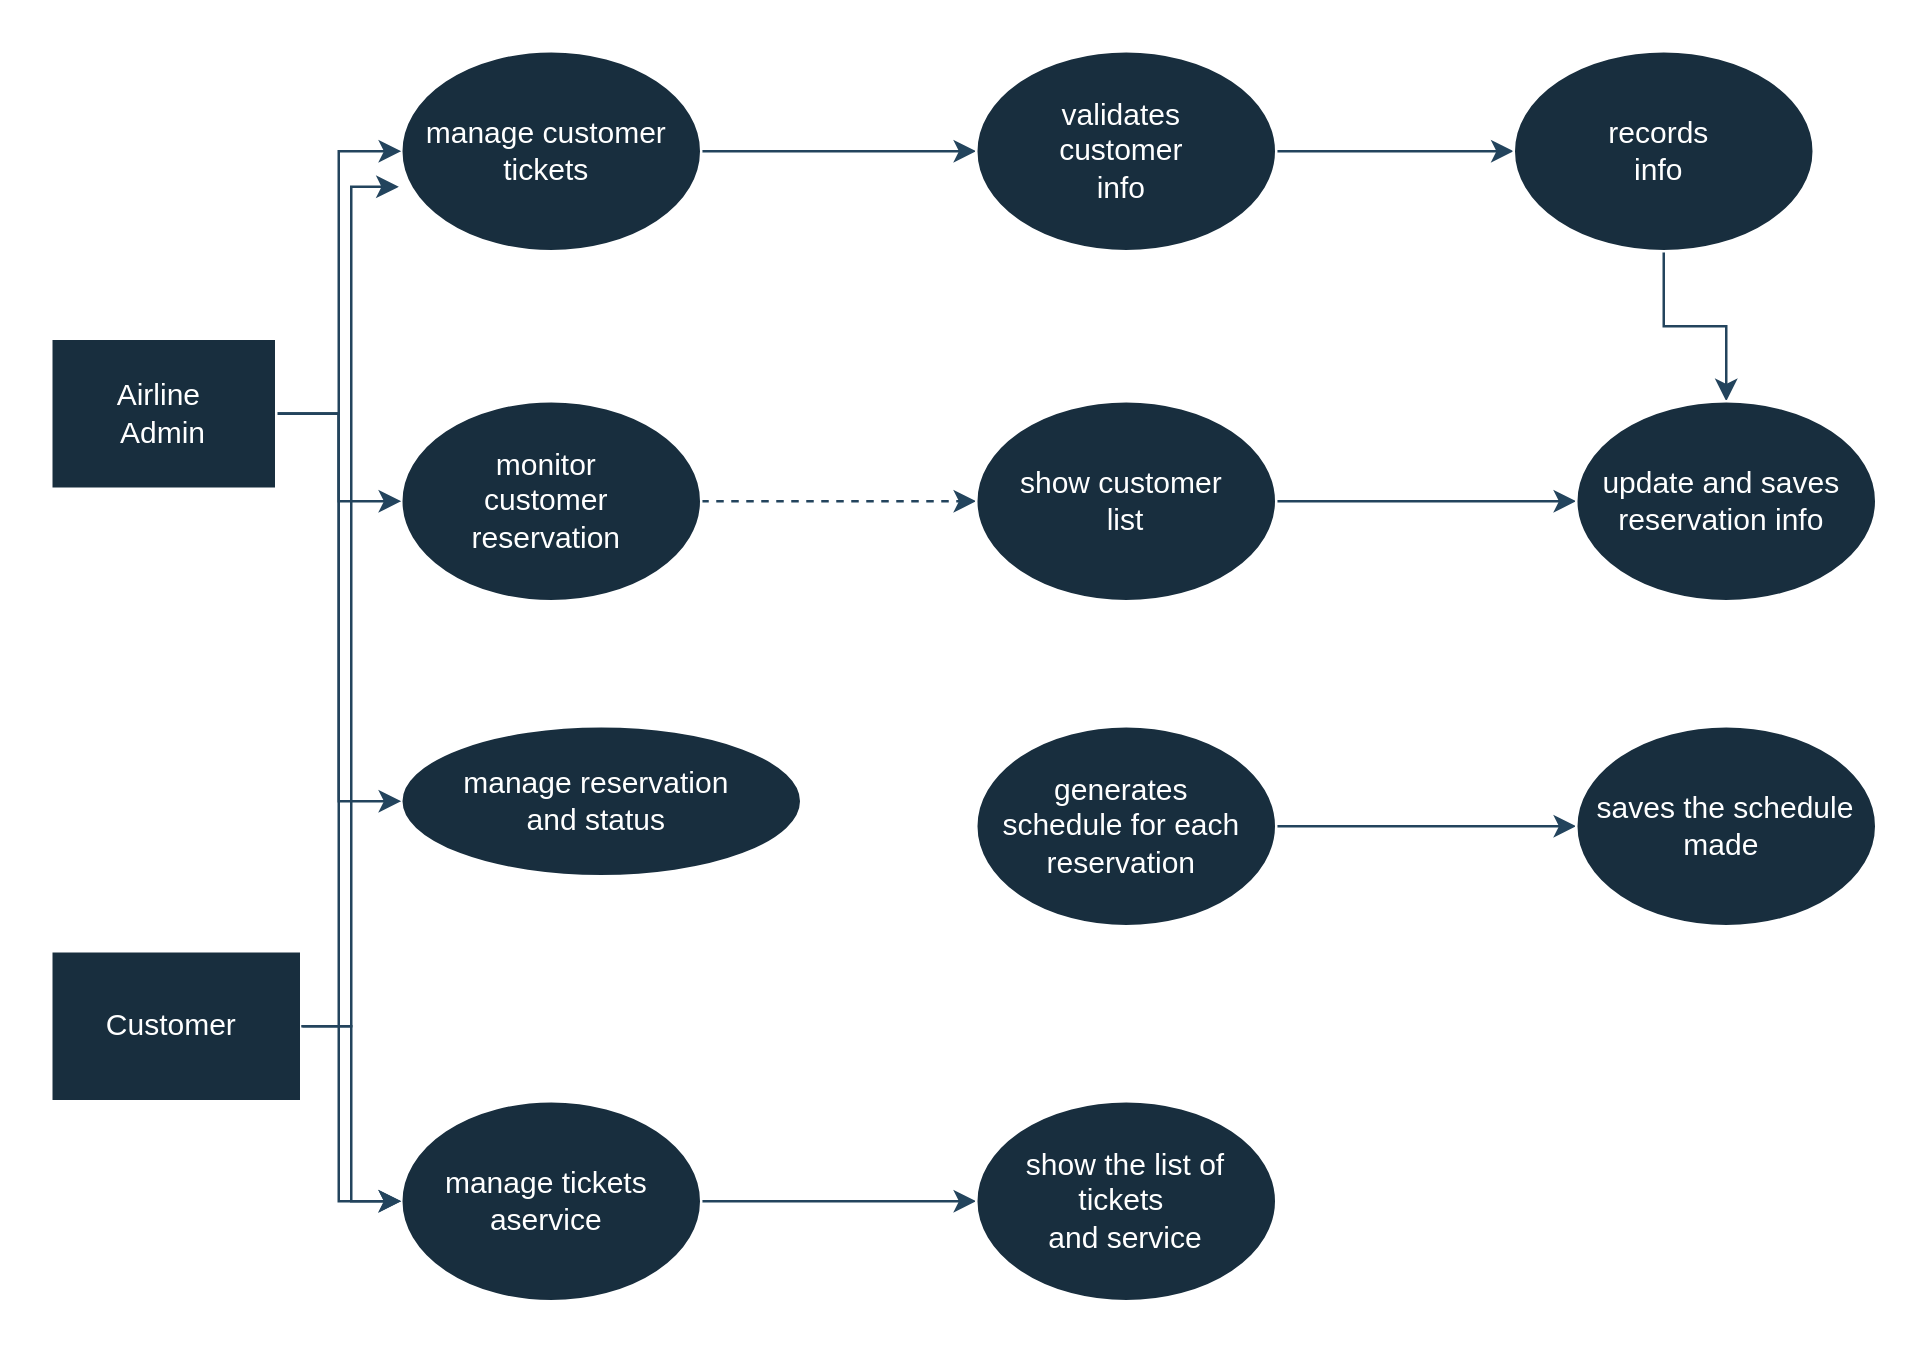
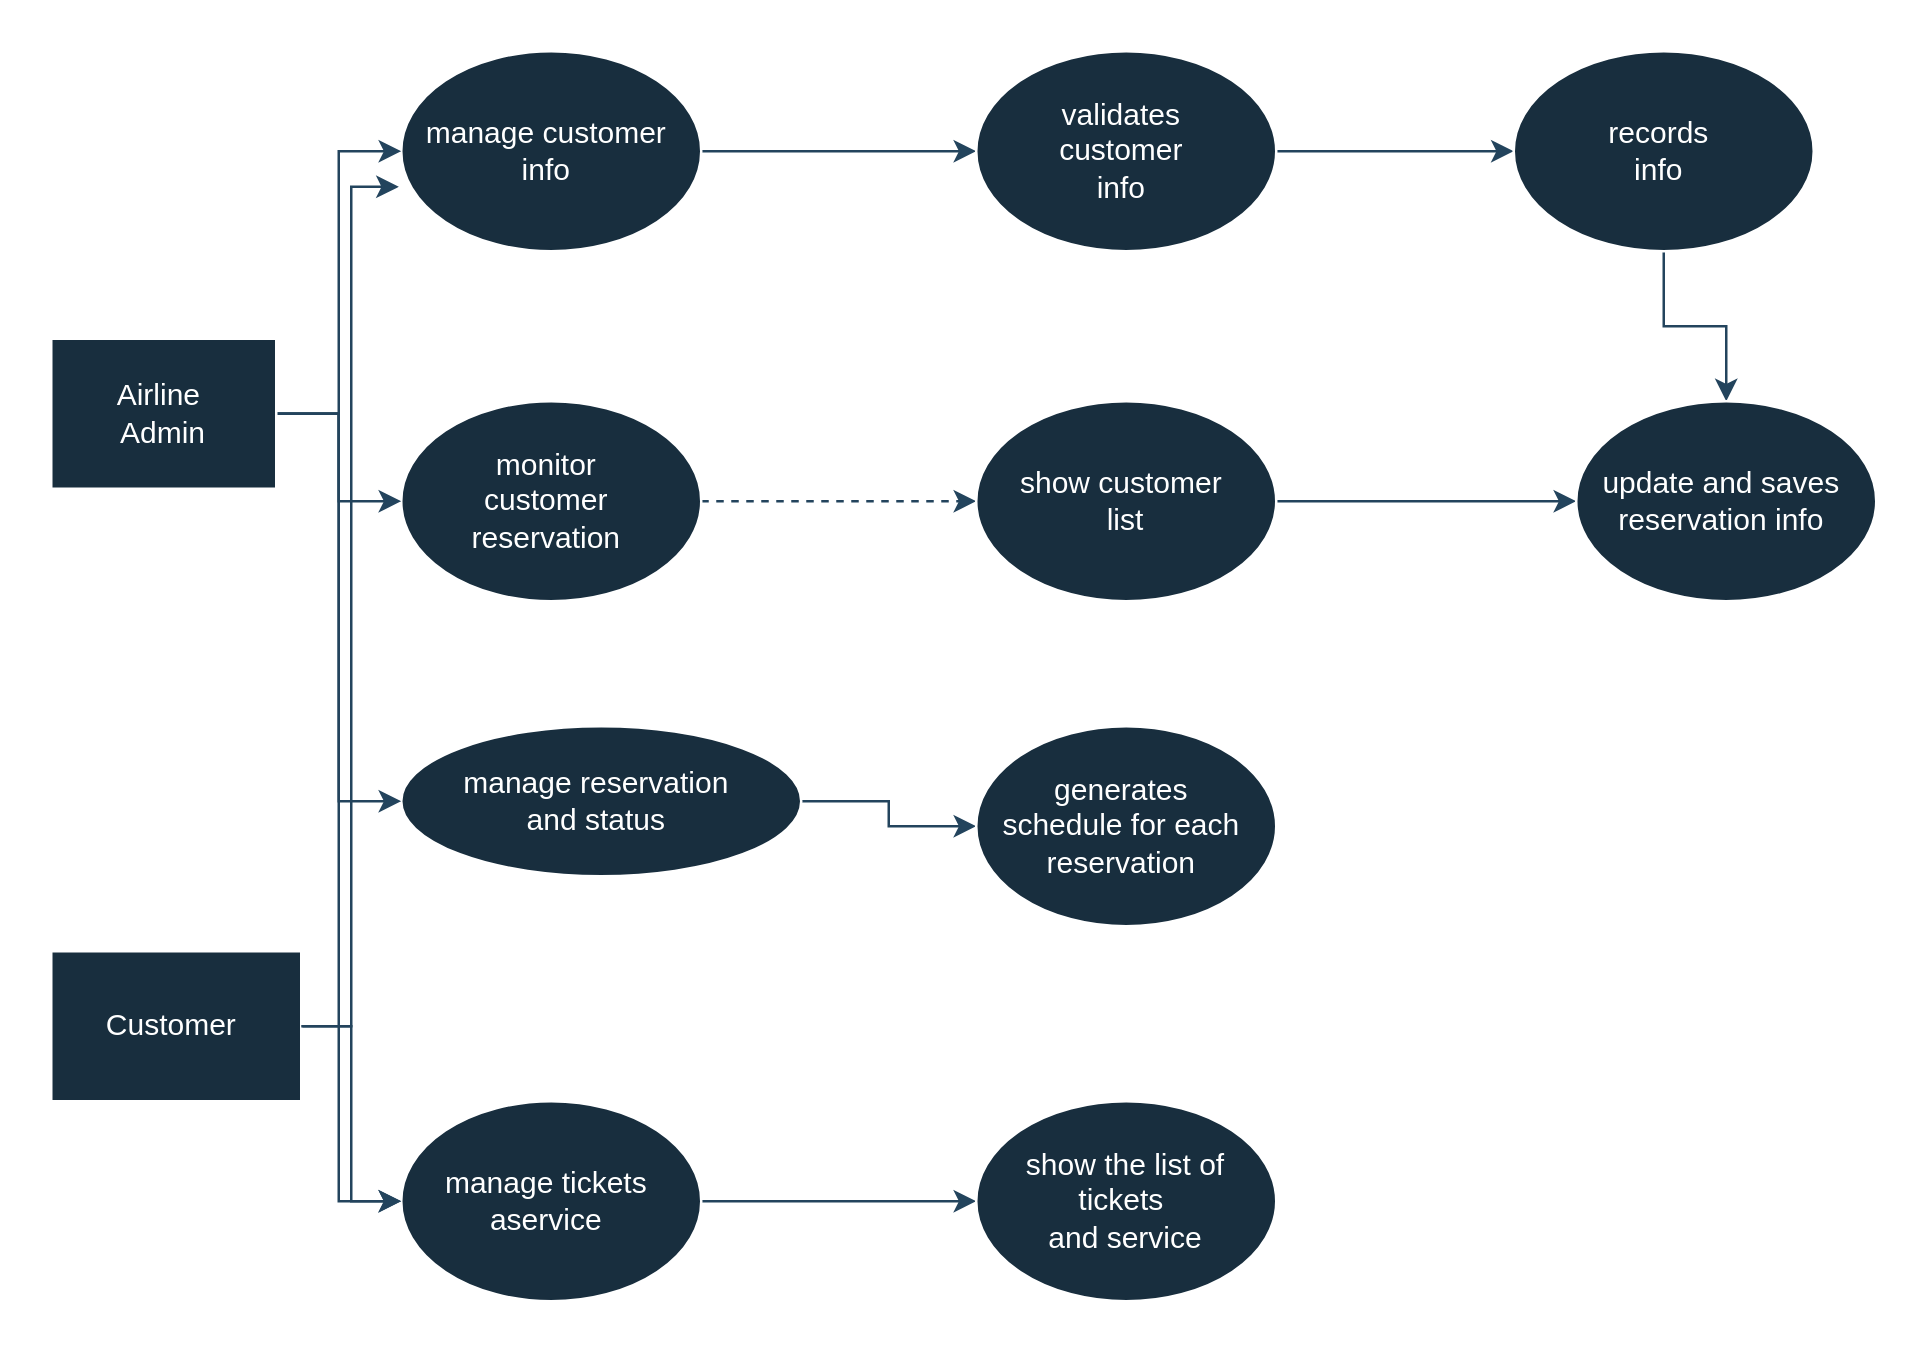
  <mxCell id="0" />
  <mxCell id="1" parent="0" />
  <mxCell id="2" style="edgeStyle=orthogonalEdgeStyle;rounded=0;orthogonalLoop=1;jettySize=auto;html=1;labelBackgroundColor=none;strokeColor=#23445D;fontColor=default;" edge="1" parent="1" source="3" target="11"><mxGeometry relative="1" as="geometry" /></mxCell>
- <mxCell id="3" value="manage customer&amp;nbsp;&lt;div&gt;tickets&amp;nbsp;&lt;/div&gt;" style="ellipse;whiteSpace=wrap;html=1;labelBackgroundColor=none;fillColor=#182E3E;strokeColor=#FFFFFF;fontColor=#FFFFFF;" vertex="1" parent="1"><mxGeometry x="160" y="20" width="120" height="80" as="geometry" /></mxCell>
+ <mxCell id="3" value="manage customer&amp;nbsp;&lt;div&gt;info&amp;nbsp;&lt;/div&gt;" style="ellipse;whiteSpace=wrap;html=1;labelBackgroundColor=none;fillColor=#182E3E;strokeColor=#FFFFFF;fontColor=#FFFFFF;" vertex="1" parent="1"><mxGeometry x="160" y="20" width="120" height="80" as="geometry" /></mxCell>
  <mxCell id="4" style="edgeStyle=orthogonalEdgeStyle;rounded=0;orthogonalLoop=1;jettySize=auto;html=1;entryX=0;entryY=0.5;entryDx=0;entryDy=0;labelBackgroundColor=none;strokeColor=#23445D;fontColor=default;dashed=1;" edge="1" parent="1" source="5" target="13"><mxGeometry relative="1" as="geometry" /></mxCell>
  <mxCell id="5" value="monitor&amp;nbsp;&lt;div&gt;customer&amp;nbsp;&lt;/div&gt;&lt;div&gt;reservation&amp;nbsp;&lt;/div&gt;" style="ellipse;whiteSpace=wrap;html=1;labelBackgroundColor=none;fillColor=#182E3E;strokeColor=#FFFFFF;fontColor=#FFFFFF;" vertex="1" parent="1"><mxGeometry x="160" y="160" width="120" height="80" as="geometry" /></mxCell>
+ <mxCell id="6" style="edgeStyle=orthogonalEdgeStyle;rounded=0;orthogonalLoop=1;jettySize=auto;html=1;labelBackgroundColor=none;strokeColor=#23445D;fontColor=default;" edge="1" parent="1" source="7" target="15"><mxGeometry relative="1" as="geometry" /></mxCell>
  <mxCell id="7" value="manage reservation&amp;nbsp;&lt;div&gt;and status&amp;nbsp;&lt;/div&gt;" style="ellipse;whiteSpace=wrap;html=1;labelBackgroundColor=none;fillColor=#182E3E;strokeColor=#FFFFFF;fontColor=#FFFFFF;" vertex="1" parent="1"><mxGeometry x="160" y="290" width="160" height="60" as="geometry" /></mxCell>
  <mxCell id="8" style="edgeStyle=orthogonalEdgeStyle;rounded=0;orthogonalLoop=1;jettySize=auto;html=1;entryX=0;entryY=0.5;entryDx=0;entryDy=0;labelBackgroundColor=none;strokeColor=#23445D;fontColor=default;" edge="1" parent="1" source="9" target="16"><mxGeometry relative="1" as="geometry" /></mxCell>
  <mxCell id="9" value="manage tickets&amp;nbsp;&lt;div&gt;aservice&amp;nbsp;&lt;/div&gt;" style="ellipse;whiteSpace=wrap;html=1;labelBackgroundColor=none;fillColor=#182E3E;strokeColor=#FFFFFF;fontColor=#FFFFFF;" vertex="1" parent="1"><mxGeometry x="160" y="440" width="120" height="80" as="geometry" /></mxCell>
  <mxCell id="10" style="edgeStyle=orthogonalEdgeStyle;rounded=0;orthogonalLoop=1;jettySize=auto;html=1;labelBackgroundColor=none;strokeColor=#23445D;fontColor=default;" edge="1" parent="1" source="11" target="18"><mxGeometry relative="1" as="geometry" /></mxCell>
  <mxCell id="11" value="validates&amp;nbsp;&lt;div&gt;customer&amp;nbsp;&lt;/div&gt;&lt;div&gt;info&amp;nbsp;&lt;/div&gt;" style="ellipse;whiteSpace=wrap;html=1;labelBackgroundColor=none;fillColor=#182E3E;strokeColor=#FFFFFF;fontColor=#FFFFFF;" vertex="1" parent="1"><mxGeometry x="390" y="20" width="120" height="80" as="geometry" /></mxCell>
  <mxCell id="12" style="edgeStyle=orthogonalEdgeStyle;rounded=0;orthogonalLoop=1;jettySize=auto;html=1;entryX=0;entryY=0.5;entryDx=0;entryDy=0;labelBackgroundColor=none;strokeColor=#23445D;fontColor=default;" edge="1" parent="1" source="13" target="19"><mxGeometry relative="1" as="geometry" /></mxCell>
  <mxCell id="13" value="show customer&amp;nbsp;&lt;div&gt;list&lt;/div&gt;" style="ellipse;whiteSpace=wrap;html=1;labelBackgroundColor=none;fillColor=#182E3E;strokeColor=#FFFFFF;fontColor=#FFFFFF;" vertex="1" parent="1"><mxGeometry x="390" y="160" width="120" height="80" as="geometry" /></mxCell>
- <mxCell id="14" style="edgeStyle=orthogonalEdgeStyle;rounded=0;orthogonalLoop=1;jettySize=auto;html=1;entryX=0;entryY=0.5;entryDx=0;entryDy=0;labelBackgroundColor=none;strokeColor=#23445D;fontColor=default;" edge="1" parent="1" source="15" target="20"><mxGeometry relative="1" as="geometry" /></mxCell>
  <mxCell id="15" value="generates&amp;nbsp;&lt;div&gt;schedule for each&amp;nbsp;&lt;/div&gt;&lt;div&gt;reservation&amp;nbsp;&lt;/div&gt;" style="ellipse;whiteSpace=wrap;html=1;labelBackgroundColor=none;fillColor=#182E3E;strokeColor=#FFFFFF;fontColor=#FFFFFF;" vertex="1" parent="1"><mxGeometry x="390" y="290" width="120" height="80" as="geometry" /></mxCell>
  <mxCell id="16" value="show the list of tickets&amp;nbsp;&lt;div&gt;and service&lt;/div&gt;" style="ellipse;whiteSpace=wrap;html=1;labelBackgroundColor=none;fillColor=#182E3E;strokeColor=#FFFFFF;fontColor=#FFFFFF;" vertex="1" parent="1"><mxGeometry x="390" y="440" width="120" height="80" as="geometry" /></mxCell>
  <mxCell id="17" style="edgeStyle=orthogonalEdgeStyle;rounded=0;orthogonalLoop=1;jettySize=auto;html=1;entryX=0.5;entryY=0;entryDx=0;entryDy=0;labelBackgroundColor=none;strokeColor=#23445D;fontColor=default;" edge="1" parent="1" source="18" target="19"><mxGeometry relative="1" as="geometry" /></mxCell>
  <mxCell id="18" value="records&amp;nbsp;&lt;div&gt;info&amp;nbsp;&lt;/div&gt;" style="ellipse;whiteSpace=wrap;html=1;labelBackgroundColor=none;fillColor=#182E3E;strokeColor=#FFFFFF;fontColor=#FFFFFF;" vertex="1" parent="1"><mxGeometry x="605" y="20" width="120" height="80" as="geometry" /></mxCell>
  <mxCell id="19" value="update and saves&amp;nbsp;&lt;div&gt;reservation info&amp;nbsp;&lt;/div&gt;" style="ellipse;whiteSpace=wrap;html=1;labelBackgroundColor=none;fillColor=#182E3E;strokeColor=#FFFFFF;fontColor=#FFFFFF;" vertex="1" parent="1"><mxGeometry x="630" y="160" width="120" height="80" as="geometry" /></mxCell>
- <mxCell id="20" value="saves the schedule&lt;div&gt;made&amp;nbsp;&lt;/div&gt;" style="ellipse;whiteSpace=wrap;html=1;labelBackgroundColor=none;fillColor=#182E3E;strokeColor=#FFFFFF;fontColor=#FFFFFF;" vertex="1" parent="1"><mxGeometry x="630" y="290" width="120" height="80" as="geometry" /></mxCell>
  <mxCell id="21" style="edgeStyle=orthogonalEdgeStyle;rounded=0;orthogonalLoop=1;jettySize=auto;html=1;entryX=0;entryY=0.5;entryDx=0;entryDy=0;labelBackgroundColor=none;strokeColor=#23445D;fontColor=default;" edge="1" parent="1" source="25" target="3"><mxGeometry relative="1" as="geometry" /></mxCell>
  <mxCell id="22" style="edgeStyle=orthogonalEdgeStyle;rounded=0;orthogonalLoop=1;jettySize=auto;html=1;labelBackgroundColor=none;strokeColor=#23445D;fontColor=default;" edge="1" parent="1" source="25" target="5"><mxGeometry relative="1" as="geometry" /></mxCell>
  <mxCell id="23" style="edgeStyle=orthogonalEdgeStyle;rounded=0;orthogonalLoop=1;jettySize=auto;html=1;entryX=0;entryY=0.5;entryDx=0;entryDy=0;labelBackgroundColor=none;strokeColor=#23445D;fontColor=default;" edge="1" parent="1" source="25" target="7"><mxGeometry relative="1" as="geometry" /></mxCell>
  <mxCell id="24" style="edgeStyle=orthogonalEdgeStyle;rounded=0;orthogonalLoop=1;jettySize=auto;html=1;entryX=0;entryY=0.5;entryDx=0;entryDy=0;labelBackgroundColor=none;strokeColor=#23445D;fontColor=default;" edge="1" parent="1" source="25" target="9"><mxGeometry relative="1" as="geometry" /></mxCell>
  <mxCell id="25" value="Airline&amp;nbsp;&lt;div&gt;Admin&lt;/div&gt;" style="rounded=0;whiteSpace=wrap;html=1;labelBackgroundColor=none;fillColor=#182E3E;strokeColor=#FFFFFF;fontColor=#FFFFFF;" vertex="1" parent="1"><mxGeometry x="20" y="135" width="90" height="60" as="geometry" /></mxCell>
  <mxCell id="26" style="edgeStyle=orthogonalEdgeStyle;rounded=0;orthogonalLoop=1;jettySize=auto;html=1;labelBackgroundColor=none;strokeColor=#23445D;fontColor=default;" edge="1" parent="1" source="27" target="9"><mxGeometry relative="1" as="geometry" /></mxCell>
  <mxCell id="27" value="Customer&amp;nbsp;" style="rounded=0;whiteSpace=wrap;html=1;labelBackgroundColor=none;fillColor=#182E3E;strokeColor=#FFFFFF;fontColor=#FFFFFF;" vertex="1" parent="1"><mxGeometry y="380" width="100" height="60" as="geometry" x="20" /></mxCell>
  <mxCell id="28" style="edgeStyle=orthogonalEdgeStyle;rounded=0;orthogonalLoop=1;jettySize=auto;html=1;entryX=-0.008;entryY=0.678;entryDx=0;entryDy=0;entryPerimeter=0;labelBackgroundColor=none;strokeColor=#23445D;fontColor=default;" edge="1" parent="1" source="27" target="3"><mxGeometry relative="1" as="geometry" /></mxCell>
